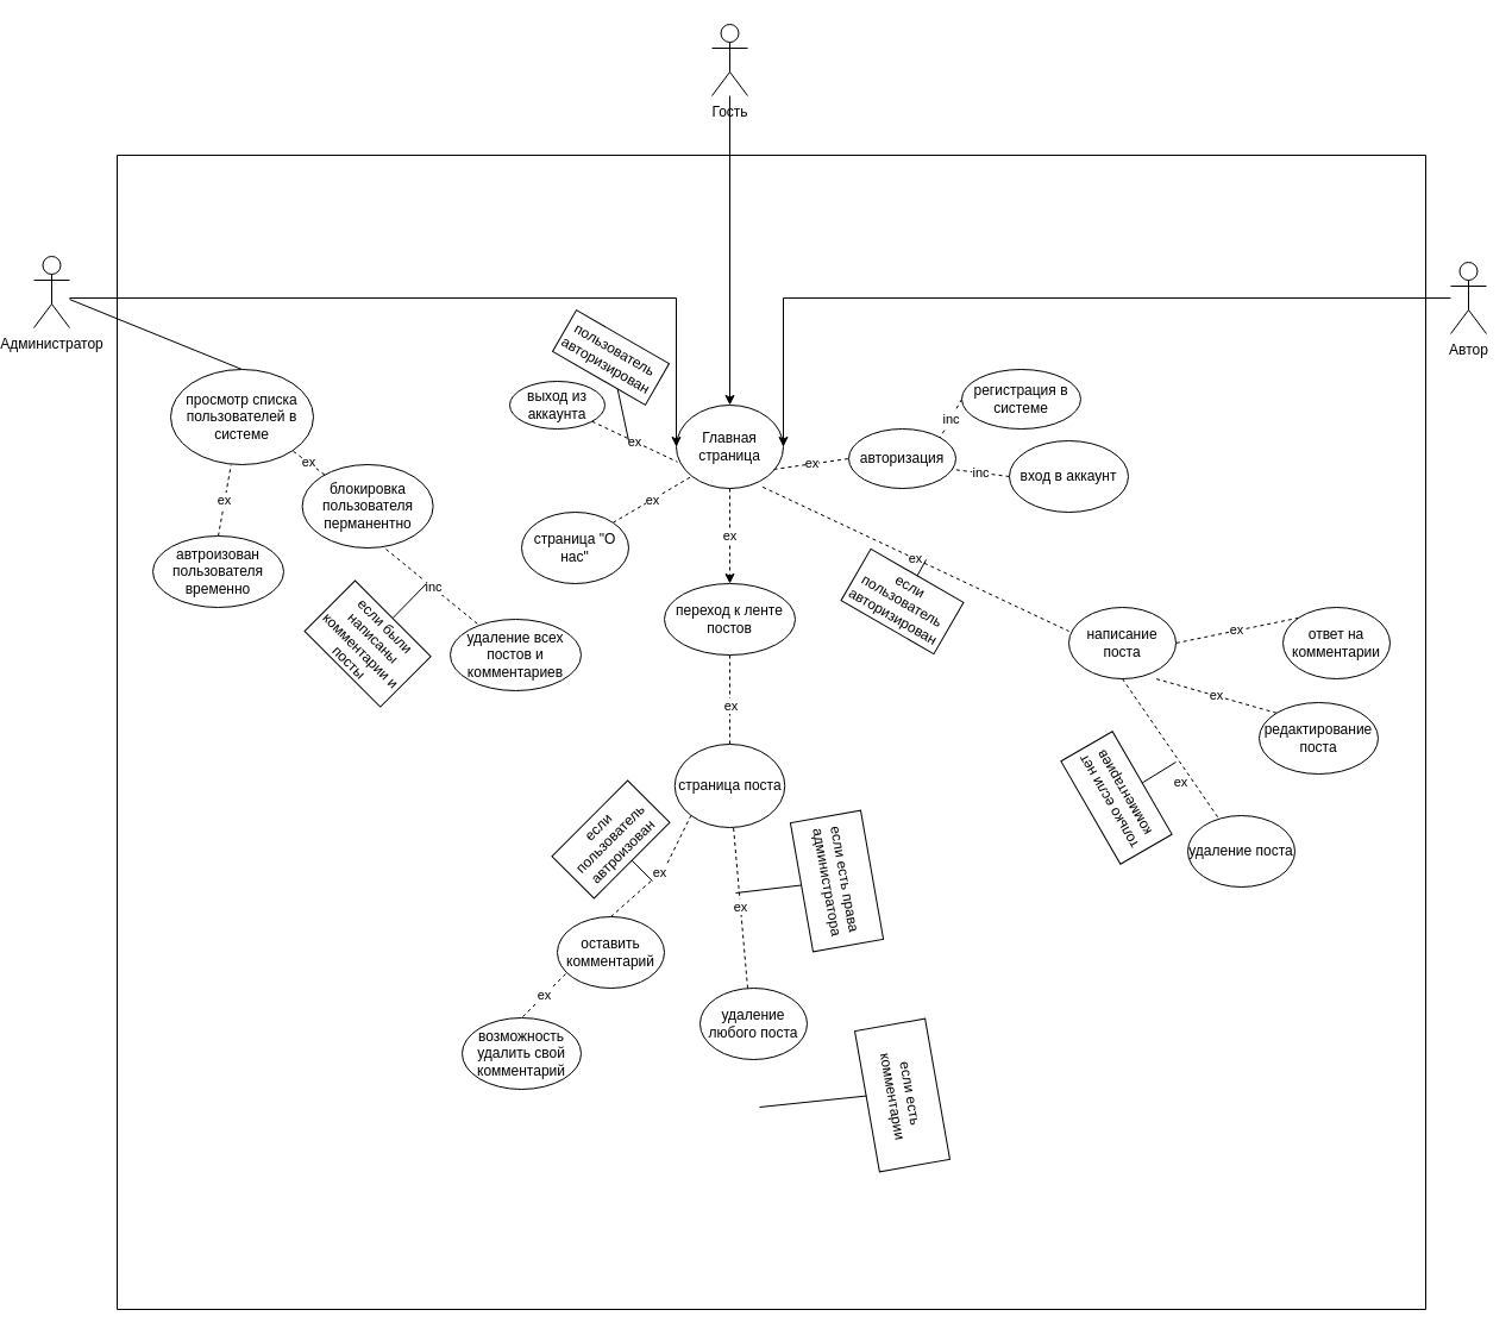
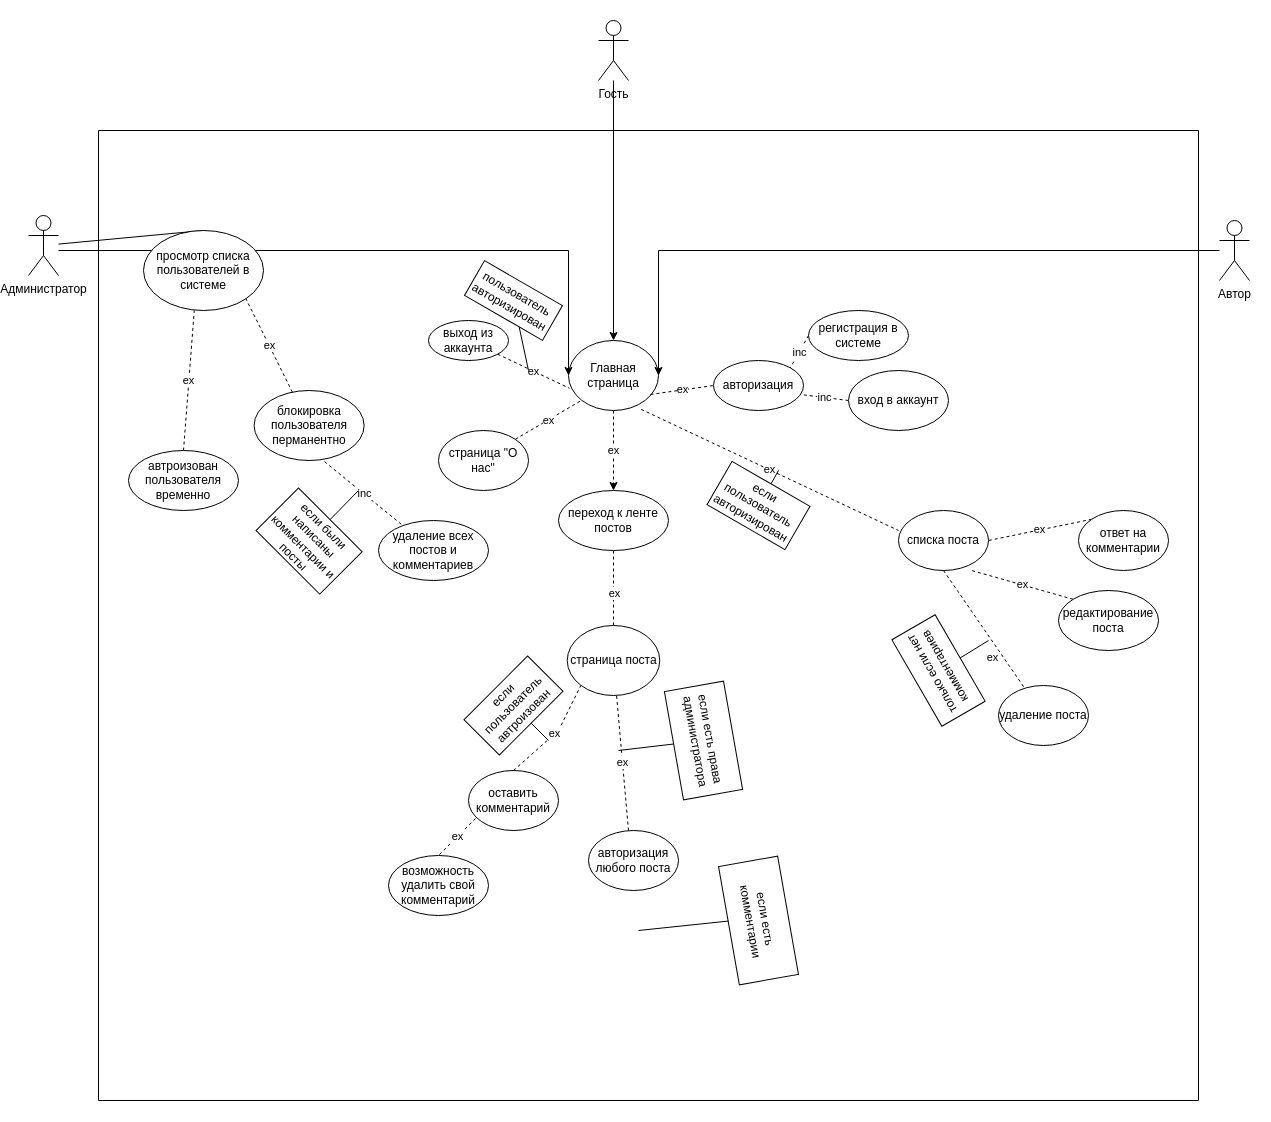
  <mxCell id="0" />
  <mxCell id="1" parent="0" />
  <mxCell id="2" value="ex" style="edgeStyle=orthogonalEdgeStyle;rounded=0;orthogonalLoop=1;jettySize=auto;html=1;dashed=1;" parent="1" source="3" target="17" edge="1"><mxGeometry relative="1" as="geometry"><mxPoint x="605" y="510" as="targetPoint" /></mxGeometry></mxCell>
  <mxCell id="3" value="Главная страница" style="ellipse;whiteSpace=wrap;html=1;" parent="1" vertex="1"><mxGeometry x="560" y="340" width="90" height="70" as="geometry" /></mxCell>
  <mxCell id="4" style="edgeStyle=orthogonalEdgeStyle;rounded=0;orthogonalLoop=1;jettySize=auto;html=1;entryX=0.5;entryY=0;entryDx=0;entryDy=0;" parent="1" target="3" edge="1" source="5"><mxGeometry relative="1" as="geometry"><mxPoint x="605" y="190" as="sourcePoint" /><mxPoint x="605" as="targetPoint" y="250" /></mxGeometry></mxCell>
  <mxCell id="5" value="Гость" style="shape=umlActor;verticalLabelPosition=bottom;verticalAlign=top;html=1;outlineConnect=0;" parent="1" vertex="1"><mxGeometry x="590" y="20" width="30" height="60" as="geometry" /></mxCell>
  <mxCell id="6" style="edgeStyle=orthogonalEdgeStyle;rounded=0;orthogonalLoop=1;jettySize=auto;html=1;entryX=1;entryY=0.5;entryDx=0;entryDy=0;" edge="1" parent="1" source="7" target="3"><mxGeometry relative="1" as="geometry"><Array as="points"><mxPoint x="650" y="250" /></Array></mxGeometry></mxCell>
  <mxCell id="7" value="Автор" style="shape=umlActor;verticalLabelPosition=bottom;verticalAlign=top;html=1;outlineConnect=0;" parent="1" vertex="1"><mxGeometry x="1211" y="220" width="30" height="60" as="geometry" /></mxCell>
  <mxCell id="8" style="edgeStyle=orthogonalEdgeStyle;rounded=0;orthogonalLoop=1;jettySize=auto;html=1;entryX=0;entryY=0.5;entryDx=0;entryDy=0;" edge="1" parent="1" source="9" target="3"><mxGeometry relative="1" as="geometry"><Array as="points"><mxPoint x="560" y="250" /></Array></mxGeometry></mxCell>
  <mxCell id="9" value="Администратор" style="shape=umlActor;verticalLabelPosition=bottom;verticalAlign=top;html=1;outlineConnect=0;" parent="1" vertex="1"><mxGeometry x="20" y="215" width="30" height="60" as="geometry" /></mxCell>
  <mxCell id="10" value="авторизация" style="ellipse;whiteSpace=wrap;html=1;" parent="1" vertex="1"><mxGeometry x="705" y="360" width="90" height="50" as="geometry" /></mxCell>
  <mxCell id="11" value="ex" style="endArrow=none;dashed=1;html=1;rounded=0;exitX=0.911;exitY=0.771;exitDx=0;exitDy=0;entryX=0;entryY=0.5;entryDx=0;entryDy=0;exitPerimeter=0;" parent="1" source="3" target="10" edge="1"><mxGeometry width="50" height="50" relative="1" as="geometry"><mxPoint x="730" y="460" as="sourcePoint" /><mxPoint x="780" y="410" as="targetPoint" /></mxGeometry></mxCell>
  <mxCell id="12" value="inc" style="endArrow=none;dashed=1;html=1;rounded=0;entryX=1;entryY=0;entryDx=0;entryDy=0;exitX=0;exitY=0.5;exitDx=0;exitDy=0;" parent="1" source="14" target="10" edge="1"><mxGeometry width="50" height="50" relative="1" as="geometry"><mxPoint x="1009.99" y="450" as="sourcePoint" /><mxPoint x="940" y="500" as="targetPoint" /></mxGeometry></mxCell>
  <mxCell id="13" value="inc" style="endArrow=none;dashed=1;html=1;rounded=0;entryX=0.967;entryY=0.68;entryDx=0;entryDy=0;entryPerimeter=0;exitX=0;exitY=0.5;exitDx=0;exitDy=0;" parent="1" source="15" target="10" edge="1"><mxGeometry width="50" height="50" relative="1" as="geometry"><mxPoint x="980" y="570" as="sourcePoint" /><mxPoint x="900" y="690" as="targetPoint" /></mxGeometry></mxCell>
  <mxCell id="14" value="регистрация в системе" style="ellipse;whiteSpace=wrap;html=1;" parent="1" vertex="1"><mxGeometry x="800" y="310" width="100" height="50" as="geometry" /></mxCell>
  <mxCell id="15" value="вход в аккаунт" style="ellipse;whiteSpace=wrap;html=1;" parent="1" vertex="1"><mxGeometry x="840" y="370" width="100" height="60" as="geometry" /></mxCell>
  <mxCell id="16" value="ex" style="edgeStyle=orthogonalEdgeStyle;rounded=0;orthogonalLoop=1;jettySize=auto;html=1;entryX=0.5;entryY=0;entryDx=0;entryDy=0;dashed=1;" parent="1" source="17" edge="1"><mxGeometry relative="1" as="geometry"><mxPoint x="605" y="635" as="targetPoint" /></mxGeometry></mxCell>
  <mxCell id="17" value="переход к ленте постов" style="ellipse;whiteSpace=wrap;html=1;" parent="1" vertex="1"><mxGeometry x="550" y="490" width="110" height="60" as="geometry" /></mxCell>
  <mxCell id="18" value="страница поста" style="ellipse;whiteSpace=wrap;html=1;" parent="1" vertex="1"><mxGeometry x="558.75" y="625" width="92.5" height="70" as="geometry" /></mxCell>
- <mxCell id="19" value="написание поста" style="ellipse;whiteSpace=wrap;html=1;" parent="1" vertex="1"><mxGeometry x="890" y="510" width="90" height="60" as="geometry" /></mxCell>
+ <mxCell id="19" value="списка поста" style="ellipse;whiteSpace=wrap;html=1;" parent="1" vertex="1"><mxGeometry x="890" y="510" width="90" height="60" as="geometry" /></mxCell>
  <mxCell id="20" value="ex" style="endArrow=none;dashed=1;html=1;rounded=0;exitX=0.5;exitY=1;exitDx=0;exitDy=0;" parent="1" source="19" edge="1" target="23"><mxGeometry x="0.386" y="-9" width="50" height="50" relative="1" as="geometry"><mxPoint x="1260" y="1065" as="sourcePoint" /><mxPoint x="1134.99" y="1055" as="targetPoint" /><Array as="points" /><mxPoint as="offset" /></mxGeometry></mxCell>
  <mxCell id="21" value="ex" style="endArrow=none;dashed=1;html=1;rounded=0;entryX=0.815;entryY=1.001;entryDx=0;entryDy=0;exitX=0;exitY=0;exitDx=0;exitDy=0;entryPerimeter=0;" parent="1" source="22" target="19" edge="1"><mxGeometry width="50" height="50" relative="1" as="geometry"><mxPoint x="1230" y="1095" as="sourcePoint" /><mxPoint x="1310" y="1015" as="targetPoint" /></mxGeometry></mxCell>
  <mxCell id="22" value="редактирование поста" style="ellipse;whiteSpace=wrap;html=1;" parent="1" vertex="1"><mxGeometry x="1050" y="590" width="100" height="60" as="geometry" /></mxCell>
  <mxCell id="23" value="удаление поста" style="ellipse;whiteSpace=wrap;html=1;" parent="1" vertex="1"><mxGeometry x="990" y="685" width="90" height="60" as="geometry" /></mxCell>
  <mxCell id="24" value="только если нет комментариев" style="rounded=0;whiteSpace=wrap;html=1;rotation=-120;" parent="1" vertex="1"><mxGeometry x="880" y="645" width="100" height="50" as="geometry" /></mxCell>
  <mxCell id="25" value="" style="endArrow=none;html=1;rounded=0;entryX=0.5;entryY=1;entryDx=0;entryDy=0;" parent="1" target="24" edge="1"><mxGeometry width="50" height="50" relative="1" as="geometry"><mxPoint x="980" y="640" as="sourcePoint" /><mxPoint x="1230" y="995" as="targetPoint" /></mxGeometry></mxCell>
  <mxCell id="26" value="ex" style="endArrow=none;dashed=1;html=1;rounded=0;entryX=1;entryY=0.5;entryDx=0;entryDy=0;exitX=0;exitY=0;exitDx=0;exitDy=0;" parent="1" target="19" edge="1" source="27"><mxGeometry width="50" height="50" relative="1" as="geometry"><mxPoint x="1390" y="1145" as="sourcePoint" /><mxPoint x="1420" y="1135" as="targetPoint" /></mxGeometry></mxCell>
  <mxCell id="27" value="ответ на комментарии" style="ellipse;whiteSpace=wrap;html=1;" parent="1" vertex="1"><mxGeometry x="1070" y="510" width="90" height="60" as="geometry" /></mxCell>
- <mxCell id="28" value="удаление любого поста" style="ellipse;whiteSpace=wrap;html=1;" parent="1" vertex="1"><mxGeometry x="580" y="830" width="90" height="60" as="geometry" /></mxCell>
+ <mxCell id="28" value="авторизация любого поста" style="ellipse;whiteSpace=wrap;html=1;" parent="1" vertex="1"><mxGeometry x="580" y="830" width="90" height="60" as="geometry" /></mxCell>
  <mxCell id="29" value="" style="endArrow=none;html=1;rounded=0;entryX=0.5;entryY=0;entryDx=0;entryDy=0;" parent="1" target="30" edge="1" source="9"><mxGeometry width="50" height="50" relative="1" as="geometry"><mxPoint x="120" y="410" as="sourcePoint" /><mxPoint x="280" y="645" as="targetPoint" /></mxGeometry></mxCell>
- <mxCell id="30" value="просмотр списка пользователей в системе" style="ellipse;whiteSpace=wrap;html=1;" parent="1" vertex="1"><mxGeometry x="135" y="310" width="120" height="80" as="geometry" /></mxCell>
+ <mxCell id="30" value="просмотр списка пользователей в системе" style="ellipse;whiteSpace=wrap;html=1;" parent="1" vertex="1"><mxGeometry x="135" y="230" width="120" height="80" as="geometry" /></mxCell>
  <mxCell id="31" value="ex" style="endArrow=none;dashed=1;html=1;rounded=0;exitX=0.5;exitY=0;exitDx=0;exitDy=0;entryX=0.423;entryY=1.001;entryDx=0;entryDy=0;entryPerimeter=0;" parent="1" source="32" target="30" edge="1"><mxGeometry width="50" height="50" relative="1" as="geometry"><mxPoint x="330" y="695" as="sourcePoint" /><mxPoint x="340" y="646" as="targetPoint" /></mxGeometry></mxCell>
  <mxCell id="32" value="автроизован пользователя временно" style="ellipse;whiteSpace=wrap;html=1;" parent="1" vertex="1"><mxGeometry x="120" y="450" width="110" height="60" as="geometry" /></mxCell>
  <mxCell id="33" value="ex" style="endArrow=none;dashed=1;html=1;rounded=0;entryX=1;entryY=1;entryDx=0;entryDy=0;" parent="1" source="34" target="30" edge="1"><mxGeometry width="50" height="50" relative="1" as="geometry"><mxPoint x="430" y="675" as="sourcePoint" /><mxPoint x="240" y="615" as="targetPoint" /></mxGeometry></mxCell>
  <mxCell id="34" value="блокировка пользователя перманентно" style="ellipse;whiteSpace=wrap;html=1;" parent="1" vertex="1"><mxGeometry x="245.61" y="390" width="110" height="70" as="geometry" /></mxCell>
  <mxCell id="35" value="inc" style="endArrow=none;dashed=1;html=1;rounded=0;exitX=0.64;exitY=1.016;exitDx=0;exitDy=0;exitPerimeter=0;" parent="1" source="34" target="49" edge="1"><mxGeometry width="50" height="50" relative="1" as="geometry"><mxPoint x="340" y="585" as="sourcePoint" /><mxPoint x="490" y="795" as="targetPoint" /></mxGeometry></mxCell>
  <mxCell id="36" value="" style="endArrow=none;html=1;rounded=0;startArrow=none;" parent="1" target="37" edge="1"><mxGeometry width="50" height="50" relative="1" as="geometry"><mxPoint x="350" y="490" as="sourcePoint" /><mxPoint x="450" y="715" as="targetPoint" /></mxGeometry></mxCell>
  <mxCell id="37" value="если были написаны комментарии и посты" style="rounded=0;whiteSpace=wrap;html=1;rotation=45;" parent="1" vertex="1"><mxGeometry x="255.61" y="510.61" width="90" height="60" as="geometry" /></mxCell>
  <mxCell id="38" value="если есть комментарии" style="rounded=0;whiteSpace=wrap;html=1;rotation=80;" parent="1" vertex="1"><mxGeometry x="690" y="890" width="120" height="60" as="geometry" /></mxCell>
  <mxCell id="39" value="" style="endArrow=none;html=1;rounded=0;entryX=0.461;entryY=0.995;entryDx=0;entryDy=0;entryPerimeter=0;" parent="1" target="38" edge="1"><mxGeometry width="50" height="50" relative="1" as="geometry"><mxPoint x="630" y="930" as="sourcePoint" /><mxPoint x="-220" y="987.5" as="targetPoint" /></mxGeometry></mxCell>
  <mxCell id="40" value="ех" style="endArrow=none;dashed=1;html=1;rounded=0;entryX=0;entryY=1;entryDx=0;entryDy=0;exitX=0.5;exitY=0;exitDx=0;exitDy=0;" edge="1" parent="1" source="41" target="18"><mxGeometry width="50" height="50" relative="1" as="geometry"><mxPoint x="530" y="790" as="sourcePoint" /><mxPoint x="560" y="720" as="targetPoint" /><Array as="points"><mxPoint x="550" y="730" /></Array></mxGeometry></mxCell>
  <mxCell id="41" value="оставить комментарий" style="ellipse;whiteSpace=wrap;html=1;" vertex="1" parent="1"><mxGeometry x="460" y="770" width="90" height="60" as="geometry" /></mxCell>
  <mxCell id="42" value="" style="endArrow=none;html=1;rounded=0;" edge="1" parent="1" target="43"><mxGeometry width="50" height="50" relative="1" as="geometry"><mxPoint x="540" y="740" as="sourcePoint" /><mxPoint x="510" y="730" as="targetPoint" /></mxGeometry></mxCell>
  <mxCell id="43" value="если пользователь автроизован" style="rounded=0;whiteSpace=wrap;html=1;rotation=-45;" vertex="1" parent="1"><mxGeometry x="460" y="680" width="90" height="50" as="geometry" /></mxCell>
  <mxCell id="44" value="ех" style="endArrow=none;dashed=1;html=1;rounded=0;exitX=0.078;exitY=0.8;exitDx=0;exitDy=0;exitPerimeter=0;entryX=0.5;entryY=0;entryDx=0;entryDy=0;" edge="1" parent="1" source="41" target="45"><mxGeometry width="50" height="50" relative="1" as="geometry"><mxPoint x="650" y="790" as="sourcePoint" /><mxPoint x="400" y="870" as="targetPoint" /></mxGeometry></mxCell>
  <mxCell id="45" value="возможность удалить свой комментарий" style="ellipse;whiteSpace=wrap;html=1;" vertex="1" parent="1"><mxGeometry x="380" y="855" width="100" height="60" as="geometry" /></mxCell>
  <mxCell id="46" value="ех" style="endArrow=none;dashed=1;html=1;rounded=0;" edge="1" parent="1" target="18"><mxGeometry width="50" height="50" relative="1" as="geometry"><mxPoint x="620" y="830" as="sourcePoint" /><mxPoint x="700" y="860" as="targetPoint" /></mxGeometry></mxCell>
  <mxCell id="47" value="" style="endArrow=none;html=1;rounded=0;" edge="1" parent="1" target="48"><mxGeometry width="50" height="50" relative="1" as="geometry"><mxPoint x="610" y="750" as="sourcePoint" /><mxPoint x="670" y="750" as="targetPoint" /></mxGeometry></mxCell>
  <mxCell id="48" value="если есть права администратора" style="rounded=0;whiteSpace=wrap;html=1;rotation=80;" vertex="1" parent="1"><mxGeometry x="640" y="710" width="110" height="60" as="geometry" /></mxCell>
  <mxCell id="49" value="удаление всех постов и комментариев" style="ellipse;whiteSpace=wrap;html=1;" parent="1" vertex="1"><mxGeometry x="370" y="520" width="110" height="60" as="geometry" /></mxCell>
  <mxCell id="50" value="ех" style="endArrow=none;dashed=1;html=1;rounded=0;exitX=0.808;exitY=0.984;exitDx=0;exitDy=0;exitPerimeter=0;" edge="1" parent="1" source="3"><mxGeometry width="50" height="50" relative="1" as="geometry"><mxPoint x="970" y="490" as="sourcePoint" /><mxPoint x="890" y="530" as="targetPoint" /></mxGeometry></mxCell>
  <mxCell id="51" value="" style="endArrow=none;html=1;rounded=0;exitX=0.5;exitY=0;exitDx=0;exitDy=0;" edge="1" parent="1" source="52"><mxGeometry width="50" height="50" relative="1" as="geometry"><mxPoint x="740" y="520" as="sourcePoint" /><mxPoint x="770" y="470" as="targetPoint" /></mxGeometry></mxCell>
  <mxCell id="52" value="если пользователь авторизирован" style="rounded=0;whiteSpace=wrap;html=1;rotation=30;" vertex="1" parent="1"><mxGeometry x="705" y="480" width="90" height="50" as="geometry" /></mxCell>
  <mxCell id="53" value="ех" style="endArrow=none;dashed=1;html=1;rounded=0;entryX=0.011;entryY=0.682;entryDx=0;entryDy=0;entryPerimeter=0;" edge="1" parent="1" source="54" target="3"><mxGeometry width="50" height="50" relative="1" as="geometry"><mxPoint x="450" y="340" as="sourcePoint" /><mxPoint x="590" y="550" as="targetPoint" /></mxGeometry></mxCell>
  <mxCell id="54" value="выход из аккаунта" style="ellipse;whiteSpace=wrap;html=1;" vertex="1" parent="1"><mxGeometry x="420" y="320" width="80" height="40" as="geometry" /></mxCell>
  <mxCell id="55" value="" style="endArrow=none;html=1;rounded=0;" edge="1" parent="1" target="56"><mxGeometry width="50" height="50" relative="1" as="geometry"><mxPoint x="520" y="370" as="sourcePoint" /><mxPoint x="530" y="340" as="targetPoint" /></mxGeometry></mxCell>
  <mxCell id="56" value="пользователь авторизирован" style="rounded=0;whiteSpace=wrap;html=1;rotation=30;" vertex="1" parent="1"><mxGeometry x="460" y="280" width="90" height="40" as="geometry" /></mxCell>
  <mxCell id="57" value="ex" style="endArrow=none;dashed=1;html=1;rounded=0;entryX=0;entryY=1;entryDx=0;entryDy=0;exitX=1;exitY=0;exitDx=0;exitDy=0;" edge="1" parent="1" source="58" target="3"><mxGeometry width="50" height="50" relative="1" as="geometry"><mxPoint x="510" y="430" as="sourcePoint" /><mxPoint x="590" y="540" as="targetPoint" /></mxGeometry></mxCell>
  <mxCell id="58" value="страница &quot;О нас&quot;" style="ellipse;whiteSpace=wrap;html=1;" vertex="1" parent="1"><mxGeometry x="430" y="430" width="90" height="60" as="geometry" /></mxCell>
  <mxCell id="59" value="" style="swimlane;whiteSpace=wrap;html=1;startSize=0;" vertex="1" parent="1"><mxGeometry x="90" y="130" width="1100" height="970" as="geometry"><mxRectangle x="90" y="-120" width="50" height="40" as="alternateBounds" /></mxGeometry></mxCell>
